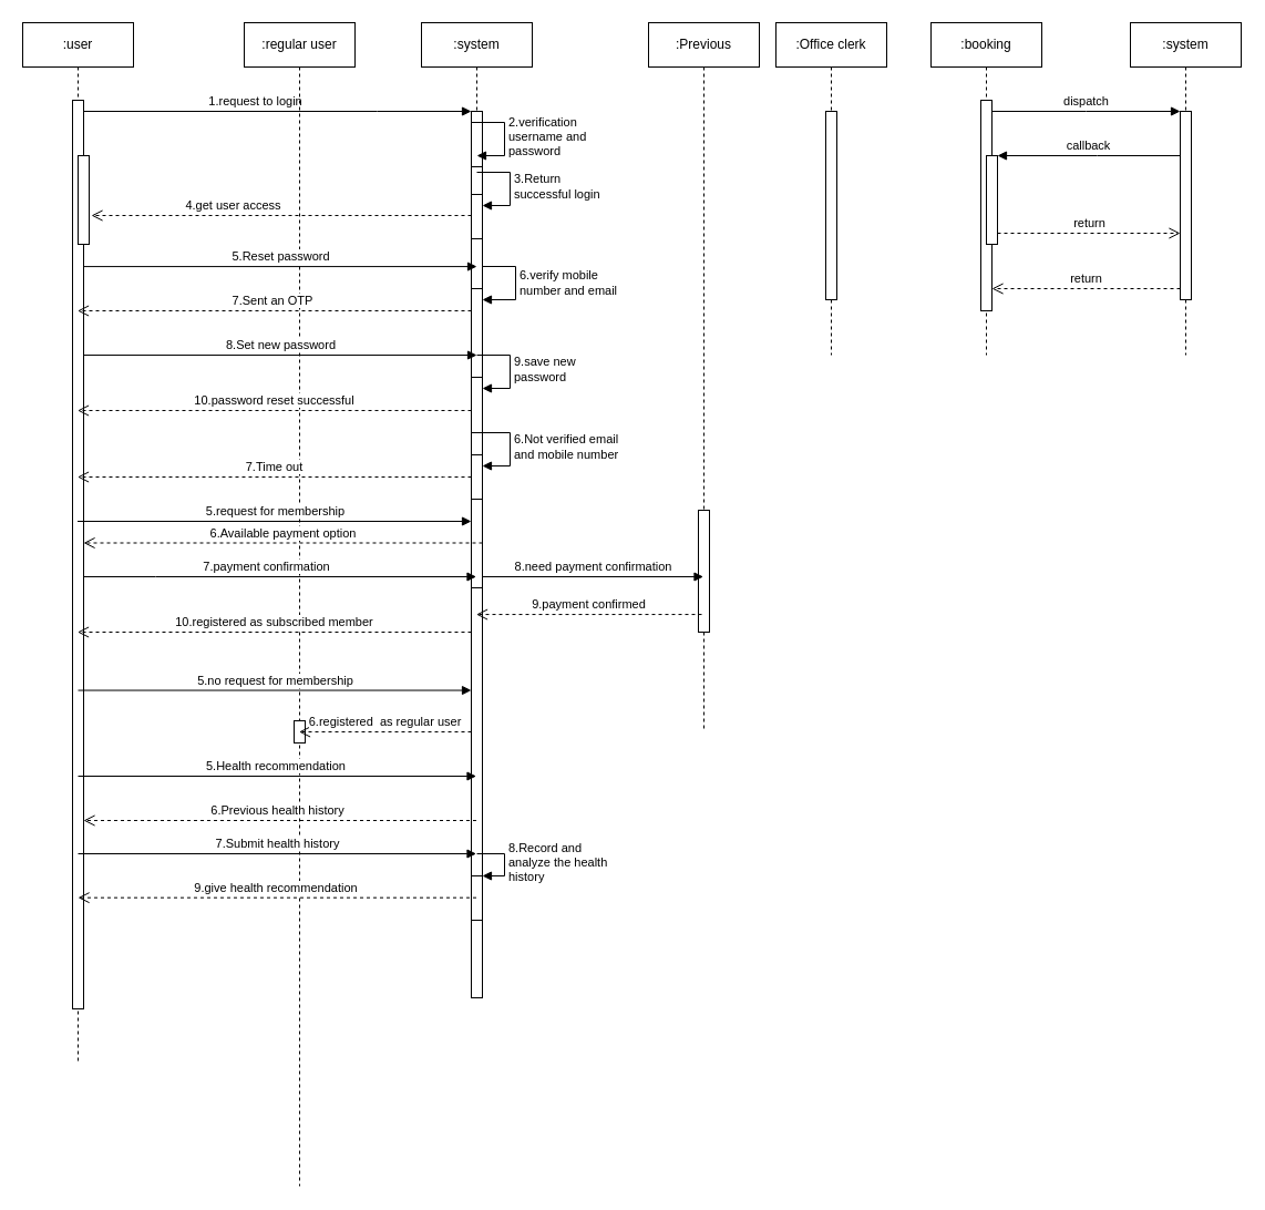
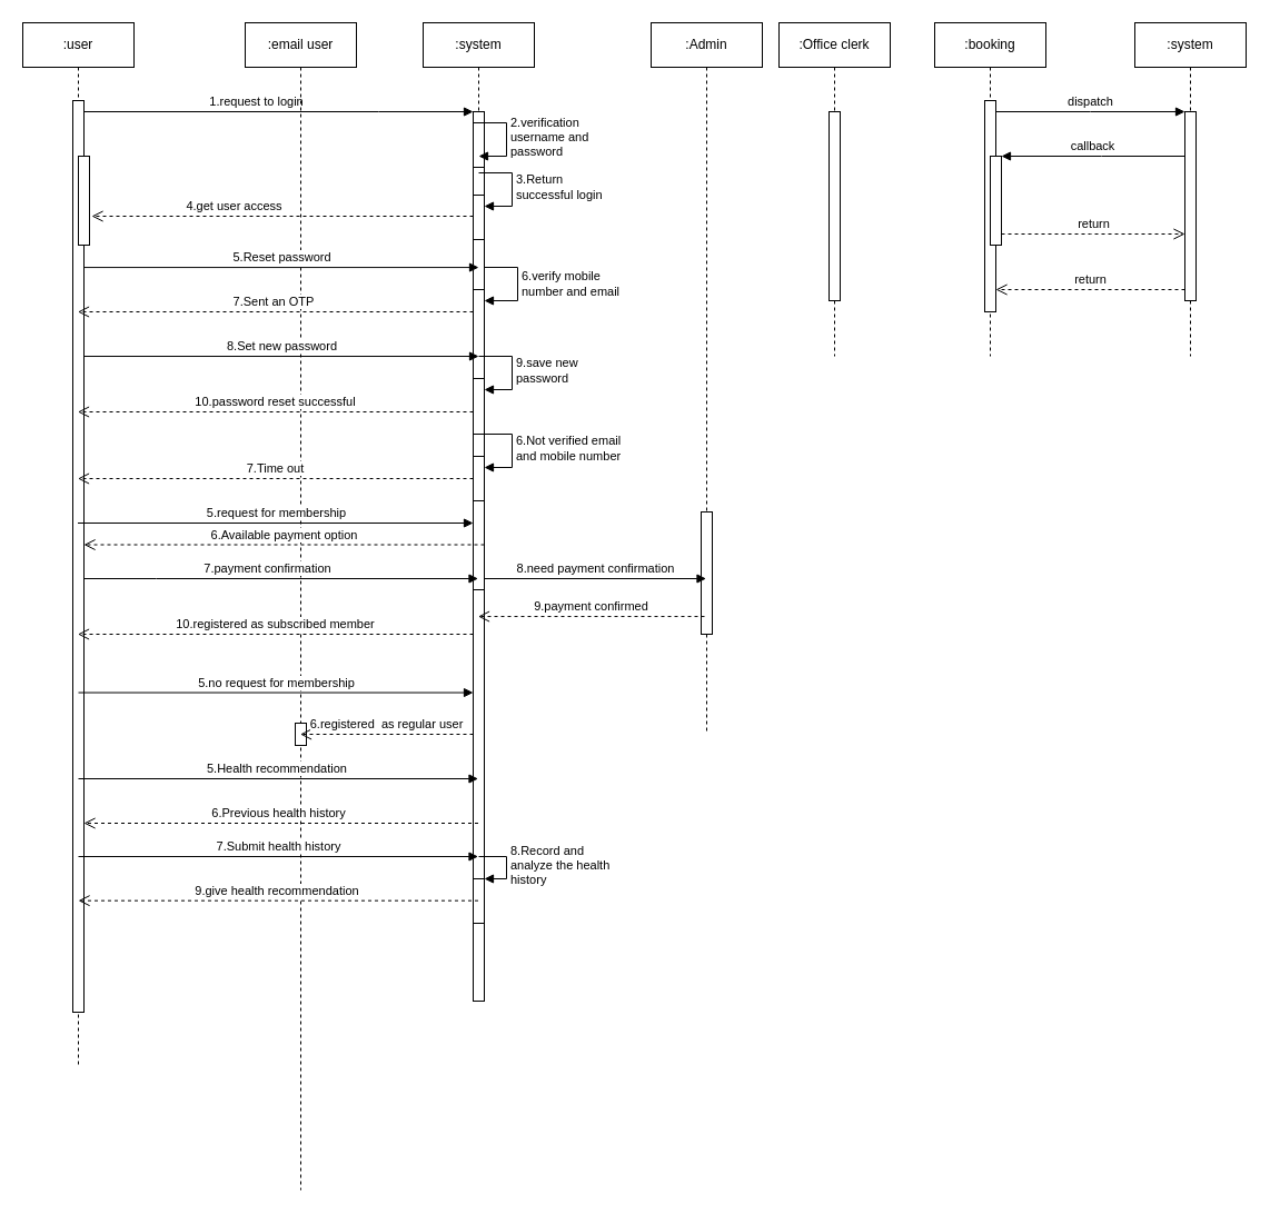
  <mxCell id="0" />
  <mxCell id="1" parent="0" />
  <mxCell id="2" value=":user" style="shape=umlLifeline;perimeter=lifelinePerimeter;whiteSpace=wrap;html=1;container=0;dropTarget=0;collapsible=0;recursiveResize=0;outlineConnect=0;portConstraint=eastwest;newEdgeStyle={&quot;edgeStyle&quot;:&quot;elbowEdgeStyle&quot;,&quot;elbow&quot;:&quot;vertical&quot;,&quot;curved&quot;:0,&quot;rounded&quot;:0};" parent="1" vertex="1"><mxGeometry x="20" y="20" width="100" height="940" as="geometry" /></mxCell>
  <mxCell id="3" value="" style="html=1;points=[];perimeter=orthogonalPerimeter;outlineConnect=0;targetShapes=umlLifeline;portConstraint=eastwest;newEdgeStyle={&quot;edgeStyle&quot;:&quot;elbowEdgeStyle&quot;,&quot;elbow&quot;:&quot;vertical&quot;,&quot;curved&quot;:0,&quot;rounded&quot;:0};" parent="2" vertex="1"><mxGeometry x="45" y="70" width="10" height="820" as="geometry" /></mxCell>
  <mxCell id="4" value="" style="html=1;points=[];perimeter=orthogonalPerimeter;outlineConnect=0;targetShapes=umlLifeline;portConstraint=eastwest;newEdgeStyle={&quot;edgeStyle&quot;:&quot;elbowEdgeStyle&quot;,&quot;elbow&quot;:&quot;vertical&quot;,&quot;curved&quot;:0,&quot;rounded&quot;:0};" parent="2" vertex="1"><mxGeometry x="50" y="120" width="10" height="80" as="geometry" /></mxCell>
  <mxCell id="5" value=":system" style="shape=umlLifeline;perimeter=lifelinePerimeter;whiteSpace=wrap;html=1;container=0;dropTarget=0;collapsible=0;recursiveResize=0;outlineConnect=0;portConstraint=eastwest;newEdgeStyle={&quot;edgeStyle&quot;:&quot;elbowEdgeStyle&quot;,&quot;elbow&quot;:&quot;vertical&quot;,&quot;curved&quot;:0,&quot;rounded&quot;:0};" parent="1" vertex="1"><mxGeometry x="380" y="20" width="100" height="880" as="geometry" /></mxCell>
  <mxCell id="6" value="" style="html=1;points=[];perimeter=orthogonalPerimeter;outlineConnect=0;targetShapes=umlLifeline;portConstraint=eastwest;newEdgeStyle={&quot;edgeStyle&quot;:&quot;elbowEdgeStyle&quot;,&quot;elbow&quot;:&quot;vertical&quot;,&quot;curved&quot;:0,&quot;rounded&quot;:0};" parent="5" vertex="1"><mxGeometry x="45" y="80" width="10" height="170" as="geometry" /></mxCell>
  <mxCell id="7" value="" style="html=1;points=[[0,0,0,0,5],[0,1,0,0,-5],[1,0,0,0,5],[1,1,0,0,-5]];perimeter=orthogonalPerimeter;outlineConnect=0;targetShapes=umlLifeline;portConstraint=eastwest;newEdgeStyle={&quot;curved&quot;:0,&quot;rounded&quot;:0};" parent="5" vertex="1"><mxGeometry x="45" y="90" width="10" height="40" as="geometry" /></mxCell>
  <mxCell id="8" value="2.verification&lt;div&gt;username and&amp;nbsp;&lt;/div&gt;&lt;div&gt;password&lt;/div&gt;" style="html=1;align=left;spacingLeft=2;endArrow=block;rounded=0;edgeStyle=orthogonalEdgeStyle;curved=0;rounded=0;" parent="5" edge="1"><mxGeometry relative="1" as="geometry"><mxPoint x="45" y="90" as="sourcePoint" /><Array as="points"><mxPoint x="75" y="120" /></Array><mxPoint x="50" y="120" as="targetPoint" /></mxGeometry></mxCell>
  <mxCell id="9" value="" style="html=1;points=[[0,0,0,0,5],[0,1,0,0,-5],[1,0,0,0,5],[1,1,0,0,-5]];perimeter=orthogonalPerimeter;outlineConnect=0;targetShapes=umlLifeline;portConstraint=eastwest;newEdgeStyle={&quot;curved&quot;:0,&quot;rounded&quot;:0};" parent="5" vertex="1"><mxGeometry x="45" y="155" width="10" height="40" as="geometry" /></mxCell>
  <mxCell id="10" value="3.Return&amp;nbsp;&lt;div&gt;successful login&lt;/div&gt;" style="html=1;align=left;spacingLeft=2;endArrow=block;rounded=0;edgeStyle=orthogonalEdgeStyle;curved=0;rounded=0;" parent="5" target="9" edge="1"><mxGeometry x="0.012" relative="1" as="geometry"><mxPoint x="50" y="135" as="sourcePoint" /><Array as="points"><mxPoint x="80" y="165" /></Array><mxPoint as="offset" /></mxGeometry></mxCell>
  <mxCell id="11" value="" style="html=1;points=[[0,0,0,0,5],[0,1,0,0,-5],[1,0,0,0,5],[1,1,0,0,-5]];perimeter=orthogonalPerimeter;outlineConnect=0;targetShapes=umlLifeline;portConstraint=eastwest;newEdgeStyle={&quot;curved&quot;:0,&quot;rounded&quot;:0};" parent="5" vertex="1"><mxGeometry x="45" y="510" width="10" height="370" as="geometry" /></mxCell>
  <mxCell id="12" value="1.request to login" style="html=1;verticalAlign=bottom;endArrow=block;edgeStyle=elbowEdgeStyle;elbow=vertical;curved=0;rounded=0;" parent="1" source="3" target="6" edge="1"><mxGeometry x="-0.114" relative="1" as="geometry"><mxPoint x="355" y="110" as="sourcePoint" /><Array as="points"><mxPoint x="340" y="100" /></Array><mxPoint as="offset" /></mxGeometry></mxCell>
- <mxCell id="13" value=":Previous" style="shape=umlLifeline;perimeter=lifelinePerimeter;whiteSpace=wrap;html=1;container=0;dropTarget=0;collapsible=0;recursiveResize=0;outlineConnect=0;portConstraint=eastwest;newEdgeStyle={&quot;edgeStyle&quot;:&quot;elbowEdgeStyle&quot;,&quot;elbow&quot;:&quot;vertical&quot;,&quot;curved&quot;:0,&quot;rounded&quot;:0};" parent="1" vertex="1"><mxGeometry x="585" y="20" width="100" height="640" as="geometry" /></mxCell>
+ <mxCell id="13" value=":Admin" style="shape=umlLifeline;perimeter=lifelinePerimeter;whiteSpace=wrap;html=1;container=0;dropTarget=0;collapsible=0;recursiveResize=0;outlineConnect=0;portConstraint=eastwest;newEdgeStyle={&quot;edgeStyle&quot;:&quot;elbowEdgeStyle&quot;,&quot;elbow&quot;:&quot;vertical&quot;,&quot;curved&quot;:0,&quot;rounded&quot;:0};" parent="1" vertex="1"><mxGeometry x="585" y="20" width="100" height="640" as="geometry" /></mxCell>
  <mxCell id="14" value="" style="html=1;points=[];perimeter=orthogonalPerimeter;outlineConnect=0;targetShapes=umlLifeline;portConstraint=eastwest;newEdgeStyle={&quot;edgeStyle&quot;:&quot;elbowEdgeStyle&quot;,&quot;elbow&quot;:&quot;vertical&quot;,&quot;curved&quot;:0,&quot;rounded&quot;:0};" parent="13" vertex="1"><mxGeometry x="45" y="440" width="10" height="110" as="geometry" /></mxCell>
  <mxCell id="15" value=":Office clerk" style="shape=umlLifeline;perimeter=lifelinePerimeter;whiteSpace=wrap;html=1;container=0;dropTarget=0;collapsible=0;recursiveResize=0;outlineConnect=0;portConstraint=eastwest;newEdgeStyle={&quot;edgeStyle&quot;:&quot;elbowEdgeStyle&quot;,&quot;elbow&quot;:&quot;vertical&quot;,&quot;curved&quot;:0,&quot;rounded&quot;:0};" parent="1" vertex="1"><mxGeometry x="700" y="20" width="100" height="300" as="geometry" /></mxCell>
  <mxCell id="16" value="" style="html=1;points=[];perimeter=orthogonalPerimeter;outlineConnect=0;targetShapes=umlLifeline;portConstraint=eastwest;newEdgeStyle={&quot;edgeStyle&quot;:&quot;elbowEdgeStyle&quot;,&quot;elbow&quot;:&quot;vertical&quot;,&quot;curved&quot;:0,&quot;rounded&quot;:0};" parent="15" vertex="1"><mxGeometry x="45" y="80" width="10" height="170" as="geometry" /></mxCell>
  <mxCell id="17" value=":booking" style="shape=umlLifeline;perimeter=lifelinePerimeter;whiteSpace=wrap;html=1;container=0;dropTarget=0;collapsible=0;recursiveResize=0;outlineConnect=0;portConstraint=eastwest;newEdgeStyle={&quot;edgeStyle&quot;:&quot;elbowEdgeStyle&quot;,&quot;elbow&quot;:&quot;vertical&quot;,&quot;curved&quot;:0,&quot;rounded&quot;:0};" parent="1" vertex="1"><mxGeometry x="840" y="20" width="100" height="300" as="geometry" /></mxCell>
  <mxCell id="18" value="" style="html=1;points=[];perimeter=orthogonalPerimeter;outlineConnect=0;targetShapes=umlLifeline;portConstraint=eastwest;newEdgeStyle={&quot;edgeStyle&quot;:&quot;elbowEdgeStyle&quot;,&quot;elbow&quot;:&quot;vertical&quot;,&quot;curved&quot;:0,&quot;rounded&quot;:0};" parent="17" vertex="1"><mxGeometry x="45" y="70" width="10" height="190" as="geometry" /></mxCell>
  <mxCell id="19" value="" style="html=1;points=[];perimeter=orthogonalPerimeter;outlineConnect=0;targetShapes=umlLifeline;portConstraint=eastwest;newEdgeStyle={&quot;edgeStyle&quot;:&quot;elbowEdgeStyle&quot;,&quot;elbow&quot;:&quot;vertical&quot;,&quot;curved&quot;:0,&quot;rounded&quot;:0};" parent="17" vertex="1"><mxGeometry x="50" y="120" width="10" height="80" as="geometry" /></mxCell>
  <mxCell id="20" value=":system" style="shape=umlLifeline;perimeter=lifelinePerimeter;whiteSpace=wrap;html=1;container=0;dropTarget=0;collapsible=0;recursiveResize=0;outlineConnect=0;portConstraint=eastwest;newEdgeStyle={&quot;edgeStyle&quot;:&quot;elbowEdgeStyle&quot;,&quot;elbow&quot;:&quot;vertical&quot;,&quot;curved&quot;:0,&quot;rounded&quot;:0};" parent="1" vertex="1"><mxGeometry x="1020" y="20" width="100" height="300" as="geometry" /></mxCell>
  <mxCell id="21" value="" style="html=1;points=[];perimeter=orthogonalPerimeter;outlineConnect=0;targetShapes=umlLifeline;portConstraint=eastwest;newEdgeStyle={&quot;edgeStyle&quot;:&quot;elbowEdgeStyle&quot;,&quot;elbow&quot;:&quot;vertical&quot;,&quot;curved&quot;:0,&quot;rounded&quot;:0};" parent="20" vertex="1"><mxGeometry x="45" y="80" width="10" height="170" as="geometry" /></mxCell>
  <mxCell id="22" value="dispatch" style="html=1;verticalAlign=bottom;endArrow=block;edgeStyle=elbowEdgeStyle;elbow=vertical;curved=0;rounded=0;" parent="1" source="18" target="21" edge="1"><mxGeometry relative="1" as="geometry"><mxPoint x="995" y="110" as="sourcePoint" /><Array as="points"><mxPoint x="980" y="100" /></Array></mxGeometry></mxCell>
  <mxCell id="23" value="return" style="html=1;verticalAlign=bottom;endArrow=open;dashed=1;endSize=8;edgeStyle=elbowEdgeStyle;elbow=vertical;curved=0;rounded=0;" parent="1" source="21" target="18" edge="1"><mxGeometry relative="1" as="geometry"><mxPoint x="995" y="185" as="targetPoint" /><Array as="points"><mxPoint x="990" y="260" /></Array></mxGeometry></mxCell>
  <mxCell id="24" value="callback" style="html=1;verticalAlign=bottom;endArrow=block;edgeStyle=elbowEdgeStyle;elbow=vertical;curved=0;rounded=0;" parent="1" source="21" target="19" edge="1"><mxGeometry relative="1" as="geometry"><mxPoint x="975" y="140" as="sourcePoint" /><Array as="points"><mxPoint x="990" y="140" /></Array></mxGeometry></mxCell>
  <mxCell id="25" value="return" style="html=1;verticalAlign=bottom;endArrow=open;dashed=1;endSize=8;edgeStyle=elbowEdgeStyle;elbow=vertical;curved=0;rounded=0;" parent="1" source="19" target="21" edge="1"><mxGeometry relative="1" as="geometry"><mxPoint x="975" y="215" as="targetPoint" /><Array as="points"><mxPoint x="980" y="210" /></Array></mxGeometry></mxCell>
- <mxCell id="26" value=":regular user" style="shape=umlLifeline;perimeter=lifelinePerimeter;whiteSpace=wrap;html=1;container=0;dropTarget=0;collapsible=0;recursiveResize=0;outlineConnect=0;portConstraint=eastwest;newEdgeStyle={&quot;edgeStyle&quot;:&quot;elbowEdgeStyle&quot;,&quot;elbow&quot;:&quot;vertical&quot;,&quot;curved&quot;:0,&quot;rounded&quot;:0};" parent="1" vertex="1"><mxGeometry x="220" y="20" width="100" height="1050" as="geometry" /></mxCell>
+ <mxCell id="26" value=":email user" style="shape=umlLifeline;perimeter=lifelinePerimeter;whiteSpace=wrap;html=1;container=0;dropTarget=0;collapsible=0;recursiveResize=0;outlineConnect=0;portConstraint=eastwest;newEdgeStyle={&quot;edgeStyle&quot;:&quot;elbowEdgeStyle&quot;,&quot;elbow&quot;:&quot;vertical&quot;,&quot;curved&quot;:0,&quot;rounded&quot;:0};" parent="1" vertex="1"><mxGeometry x="220" y="20" width="100" height="1050" as="geometry" /></mxCell>
  <mxCell id="27" value="" style="html=1;points=[[0,0,0,0,5],[0,1,0,0,-5],[1,0,0,0,5],[1,1,0,0,-5]];perimeter=orthogonalPerimeter;outlineConnect=0;targetShapes=umlLifeline;portConstraint=eastwest;newEdgeStyle={&quot;curved&quot;:0,&quot;rounded&quot;:0};" parent="26" vertex="1"><mxGeometry x="45" y="630" width="10" height="20" as="geometry" /></mxCell>
  <mxCell id="28" value="4.get user access" style="html=1;verticalAlign=bottom;endArrow=open;dashed=1;endSize=8;curved=0;rounded=0;entryX=1.2;entryY=0.675;entryDx=0;entryDy=0;entryPerimeter=0;" parent="1" source="6" target="4" edge="1"><mxGeometry x="0.254" relative="1" as="geometry"><mxPoint x="720" y="270" as="sourcePoint" /><mxPoint x="640" y="270" as="targetPoint" /><mxPoint as="offset" /></mxGeometry></mxCell>
  <mxCell id="29" value="5.Reset password" style="html=1;verticalAlign=bottom;endArrow=block;curved=0;rounded=0;entryX=0.5;entryY=0.824;entryDx=0;entryDy=0;entryPerimeter=0;" parent="1" source="3" target="6" edge="1"><mxGeometry width="80" relative="1" as="geometry"><mxPoint x="640" y="270" as="sourcePoint" /><mxPoint x="720" y="270" as="targetPoint" /></mxGeometry></mxCell>
  <mxCell id="30" value="" style="html=1;points=[[0,0,0,0,5],[0,1,0,0,-5],[1,0,0,0,5],[1,1,0,0,-5]];perimeter=orthogonalPerimeter;outlineConnect=0;targetShapes=umlLifeline;portConstraint=eastwest;newEdgeStyle={&quot;curved&quot;:0,&quot;rounded&quot;:0};" parent="1" vertex="1"><mxGeometry x="425" y="260" width="10" height="90" as="geometry" /></mxCell>
  <mxCell id="31" value="6.verify mobile&lt;div&gt;number and email&lt;/div&gt;" style="html=1;align=left;spacingLeft=2;endArrow=block;rounded=0;edgeStyle=orthogonalEdgeStyle;curved=0;rounded=0;" parent="1" target="30" edge="1"><mxGeometry relative="1" as="geometry"><mxPoint x="435" y="240" as="sourcePoint" /><Array as="points"><mxPoint x="465" y="270" /></Array></mxGeometry></mxCell>
  <mxCell id="32" value="7.Sent an OTP&amp;nbsp;" style="html=1;verticalAlign=bottom;endArrow=open;dashed=1;endSize=8;curved=0;rounded=0;" parent="1" source="30" target="2" edge="1"><mxGeometry relative="1" as="geometry"><mxPoint x="720" y="270" as="sourcePoint" /><mxPoint x="640" y="270" as="targetPoint" /><Array as="points"><mxPoint x="300" y="280" /></Array></mxGeometry></mxCell>
  <mxCell id="33" value="8.Set new password" style="html=1;verticalAlign=bottom;endArrow=block;curved=0;rounded=0;entryX=0.5;entryY=0.667;entryDx=0;entryDy=0;entryPerimeter=0;" parent="1" source="3" target="30" edge="1"><mxGeometry width="80" relative="1" as="geometry"><mxPoint x="640" y="270" as="sourcePoint" /><mxPoint x="720" y="270" as="targetPoint" /></mxGeometry></mxCell>
  <mxCell id="34" value="" style="html=1;points=[[0,0,0,0,5],[0,1,0,0,-5],[1,0,0,0,5],[1,1,0,0,-5]];perimeter=orthogonalPerimeter;outlineConnect=0;targetShapes=umlLifeline;portConstraint=eastwest;newEdgeStyle={&quot;curved&quot;:0,&quot;rounded&quot;:0};" parent="1" vertex="1"><mxGeometry x="425" y="340" width="10" height="190" as="geometry" /></mxCell>
  <mxCell id="35" value="9.save new&amp;nbsp;&lt;div&gt;password&lt;/div&gt;" style="html=1;align=left;spacingLeft=2;endArrow=block;rounded=0;edgeStyle=orthogonalEdgeStyle;curved=0;rounded=0;" parent="1" target="34" edge="1"><mxGeometry relative="1" as="geometry"><mxPoint x="430" y="320" as="sourcePoint" /><Array as="points"><mxPoint x="460" y="350" /></Array></mxGeometry></mxCell>
  <mxCell id="36" value="10.password reset successful" style="html=1;verticalAlign=bottom;endArrow=open;dashed=1;endSize=8;curved=0;rounded=0;" parent="1" edge="1"><mxGeometry relative="1" as="geometry"><mxPoint x="425" y="370" as="sourcePoint" /><mxPoint x="69.5" y="370" as="targetPoint" /></mxGeometry></mxCell>
  <mxCell id="37" value="7.Time out" style="html=1;verticalAlign=bottom;endArrow=open;dashed=1;endSize=8;curved=0;rounded=0;" parent="1" source="34" target="2" edge="1"><mxGeometry relative="1" as="geometry"><mxPoint x="720" y="270" as="sourcePoint" /><mxPoint x="640" y="270" as="targetPoint" /><Array as="points"><mxPoint x="400" y="430" /></Array></mxGeometry></mxCell>
  <mxCell id="38" value="" style="html=1;points=[[0,0,0,0,5],[0,1,0,0,-5],[1,0,0,0,5],[1,1,0,0,-5]];perimeter=orthogonalPerimeter;outlineConnect=0;targetShapes=umlLifeline;portConstraint=eastwest;newEdgeStyle={&quot;curved&quot;:0,&quot;rounded&quot;:0};" parent="1" vertex="1"><mxGeometry x="425" y="390" width="10" height="40" as="geometry" /></mxCell>
  <mxCell id="39" value="" style="html=1;points=[[0,0,0,0,5],[0,1,0,0,-5],[1,0,0,0,5],[1,1,0,0,-5]];perimeter=orthogonalPerimeter;outlineConnect=0;targetShapes=umlLifeline;portConstraint=eastwest;newEdgeStyle={&quot;curved&quot;:0,&quot;rounded&quot;:0};" parent="1" vertex="1"><mxGeometry x="425" y="410" width="10" height="40" as="geometry" /></mxCell>
  <mxCell id="40" value="6.Not verified email&lt;div&gt;and mobile number&lt;/div&gt;" style="html=1;align=left;spacingLeft=2;endArrow=block;rounded=0;edgeStyle=orthogonalEdgeStyle;curved=0;rounded=0;" parent="1" target="39" edge="1"><mxGeometry relative="1" as="geometry"><mxPoint x="430" y="390" as="sourcePoint" /><Array as="points"><mxPoint x="460" y="420" /></Array></mxGeometry></mxCell>
  <mxCell id="41" value="5.request for membership" style="html=1;verticalAlign=bottom;endArrow=block;curved=0;rounded=0;" parent="1" source="2" edge="1"><mxGeometry width="80" relative="1" as="geometry"><mxPoint x="255" y="470" as="sourcePoint" /><mxPoint x="425" y="470" as="targetPoint" /></mxGeometry></mxCell>
  <mxCell id="42" value="6.Available payment option" style="html=1;verticalAlign=bottom;endArrow=open;dashed=1;endSize=8;curved=0;rounded=0;" parent="1" edge="1"><mxGeometry relative="1" as="geometry"><mxPoint x="435" y="489.5" as="sourcePoint" /><mxPoint x="75" y="489.5" as="targetPoint" /></mxGeometry></mxCell>
  <mxCell id="43" value="7.payment confirmation" style="html=1;verticalAlign=bottom;endArrow=block;curved=0;rounded=0;" parent="1" source="3" target="5" edge="1"><mxGeometry x="-0.069" width="80" relative="1" as="geometry"><mxPoint x="255" y="520" as="sourcePoint" /><mxPoint x="390" y="520" as="targetPoint" /><mxPoint as="offset" /><Array as="points"><mxPoint x="140" y="520" /></Array></mxGeometry></mxCell>
  <mxCell id="44" value="9.payment confirmed" style="html=1;verticalAlign=bottom;endArrow=open;dashed=1;endSize=8;curved=0;rounded=0;exitX=0.3;exitY=0.855;exitDx=0;exitDy=0;exitPerimeter=0;" parent="1" source="14" target="5" edge="1"><mxGeometry relative="1" as="geometry"><mxPoint x="710.5" y="550" as="sourcePoint" /><mxPoint x="440" y="550" as="targetPoint" /></mxGeometry></mxCell>
  <mxCell id="45" value="10.registered as subscribed member" style="html=1;verticalAlign=bottom;endArrow=open;dashed=1;endSize=8;curved=0;rounded=0;" parent="1" edge="1"><mxGeometry relative="1" as="geometry"><mxPoint x="425" y="570" as="sourcePoint" /><mxPoint x="69.5" y="570" as="targetPoint" /></mxGeometry></mxCell>
  <mxCell id="46" value="5.no request for membership" style="html=1;verticalAlign=bottom;endArrow=block;curved=0;rounded=0;exitX=0.5;exitY=0.641;exitDx=0;exitDy=0;exitPerimeter=0;" parent="1" source="2" target="11" edge="1"><mxGeometry width="80" relative="1" as="geometry"><mxPoint x="249.5" y="630" as="sourcePoint" /><mxPoint x="720" y="630" as="targetPoint" /></mxGeometry></mxCell>
  <mxCell id="47" value="6.registered&amp;nbsp; as regular user" style="html=1;verticalAlign=bottom;endArrow=open;dashed=1;endSize=8;curved=0;rounded=0;" parent="1" target="26" edge="1"><mxGeometry relative="1" as="geometry"><mxPoint x="425" y="660" as="sourcePoint" /><mxPoint x="255" y="660" as="targetPoint" /><mxPoint as="offset" /></mxGeometry></mxCell>
  <mxCell id="48" value="8.need payment confirmation" style="html=1;verticalAlign=bottom;endArrow=block;" edge="1" parent="1" target="13"><mxGeometry width="80" relative="1" as="geometry"><mxPoint x="435" y="520" as="sourcePoint" /><mxPoint x="515" y="520" as="targetPoint" /></mxGeometry></mxCell>
  <mxCell id="49" value="5.Health recommendation&amp;nbsp;" style="html=1;verticalAlign=bottom;endArrow=block;" edge="1" parent="1" target="5"><mxGeometry width="80" relative="1" as="geometry"><mxPoint x="70" y="700" as="sourcePoint" /><mxPoint x="150" y="700" as="targetPoint" /></mxGeometry></mxCell>
  <mxCell id="50" value="6.Previous health history" style="html=1;verticalAlign=bottom;endArrow=open;dashed=1;endSize=8;" edge="1" parent="1" source="5" target="3"><mxGeometry x="0.013" relative="1" as="geometry"><mxPoint x="310" y="740" as="sourcePoint" /><mxPoint x="140" y="740" as="targetPoint" /><Array as="points"><mxPoint x="170" y="740" /></Array><mxPoint as="offset" /></mxGeometry></mxCell>
  <mxCell id="51" value="7.Submit health history" style="html=1;verticalAlign=bottom;endArrow=block;" edge="1" parent="1" target="5"><mxGeometry x="0.001" width="80" relative="1" as="geometry"><mxPoint x="70" y="770" as="sourcePoint" /><mxPoint x="150" y="770" as="targetPoint" /><mxPoint as="offset" /></mxGeometry></mxCell>
  <mxCell id="52" value="" style="html=1;points=[];perimeter=orthogonalPerimeter;" vertex="1" parent="1"><mxGeometry x="425" y="790" width="10" height="40" as="geometry" /></mxCell>
  <mxCell id="53" value="8.Record and&amp;nbsp;&lt;br&gt;analyze the health&lt;br&gt;history" style="edgeStyle=orthogonalEdgeStyle;html=1;align=left;spacingLeft=2;endArrow=block;rounded=0;entryX=1;entryY=0;" edge="1" target="52" parent="1"><mxGeometry relative="1" as="geometry"><mxPoint x="430" y="770" as="sourcePoint" /><Array as="points"><mxPoint x="455" y="770" /></Array></mxGeometry></mxCell>
  <mxCell id="54" value="9.give health recommendation&amp;nbsp;" style="html=1;verticalAlign=bottom;endArrow=open;dashed=1;endSize=8;" edge="1" parent="1" source="5"><mxGeometry x="-0.001" relative="1" as="geometry"><mxPoint x="150" y="809.66" as="sourcePoint" /><mxPoint x="70" y="809.66" as="targetPoint" /><mxPoint as="offset" /></mxGeometry></mxCell>
